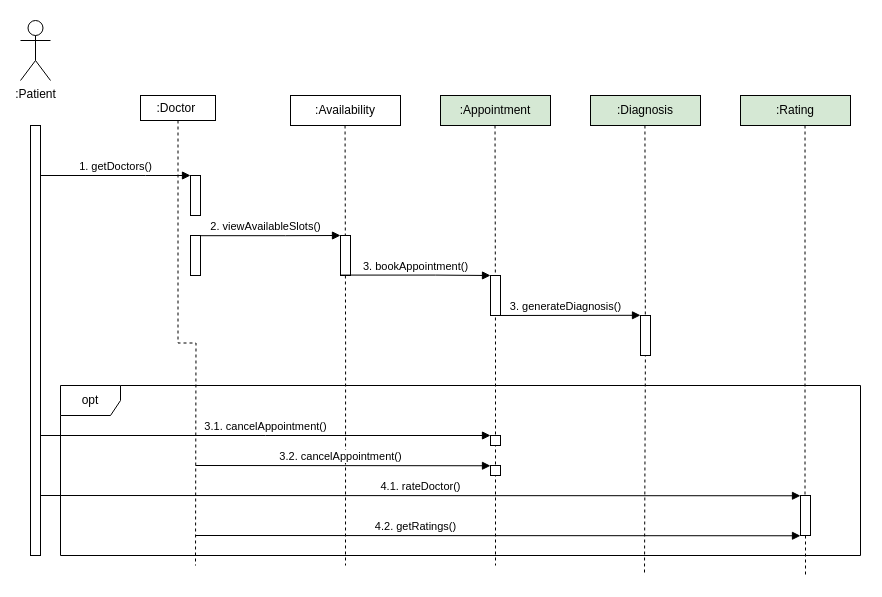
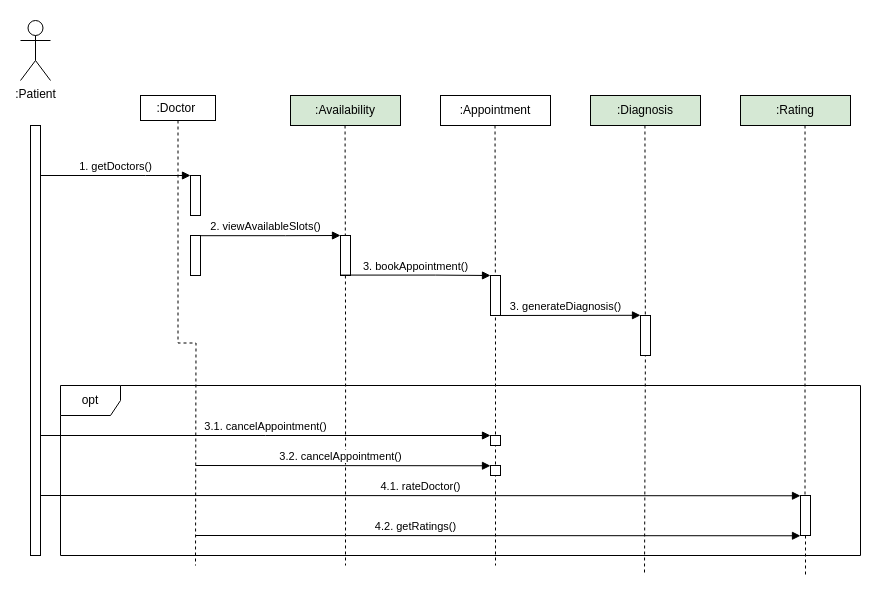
  <mxCell id="0" />
  <mxCell id="1" parent="0" />
  <mxCell id="2" value="" style="endArrow=none;html=1;edgeStyle=orthogonalEdgeStyle;rounded=0;exitX=0.5;exitY=1;exitDx=0;exitDy=0;dashed=1;" parent="1" edge="1"><mxGeometry relative="1" as="geometry"><mxPoint x="344.55" y="125" as="sourcePoint" /><mxPoint x="345" y="565" as="targetPoint" /><Array as="points" /></mxGeometry></mxCell>
  <mxCell id="3" value="" style="endArrow=none;html=1;edgeStyle=orthogonalEdgeStyle;rounded=0;exitX=0.5;exitY=1;exitDx=0;exitDy=0;dashed=1;" parent="1" source="7" edge="1"><mxGeometry relative="1" as="geometry"><mxPoint x="194.91" y="126" as="sourcePoint" /><mxPoint x="195" y="565" as="targetPoint" /><Array as="points" /></mxGeometry></mxCell>
  <mxCell id="4" value=":Patient" style="shape=umlActor;verticalLabelPosition=bottom;verticalAlign=top;html=1;" parent="1" vertex="1"><mxGeometry x="20" y="20" width="30" height="60" as="geometry" /></mxCell>
  <mxCell id="5" value="1. getDoctors()" style="html=1;verticalAlign=bottom;endArrow=block;edgeStyle=elbowEdgeStyle;elbow=horizontal;curved=0;rounded=0;" parent="1" source="14" edge="1"><mxGeometry relative="1" as="geometry"><mxPoint x="60" y="175" as="sourcePoint" /><Array as="points"><mxPoint x="145" y="175" /></Array><mxPoint x="190" y="175" as="targetPoint" /></mxGeometry></mxCell>
  <mxCell id="6" value="" style="html=1;points=[[0,0,0,0,5],[0,1,0,0,-5],[1,0,0,0,5],[1,1,0,0,-5]];perimeter=orthogonalPerimeter;outlineConnect=0;targetShapes=umlLifeline;portConstraint=eastwest;newEdgeStyle={&quot;curved&quot;:0,&quot;rounded&quot;:0};" parent="1" vertex="1"><mxGeometry x="190" y="175" width="10" height="40" as="geometry" /></mxCell>
  <mxCell id="7" value=":Doctor&amp;nbsp;" style="html=1;whiteSpace=wrap;" parent="1" vertex="1"><mxGeometry x="140" y="95" width="75" height="25" as="geometry" /></mxCell>
  <mxCell id="8" value="" style="html=1;points=[[0,0,0,0,5],[0,1,0,0,-5],[1,0,0,0,5],[1,1,0,0,-5]];perimeter=orthogonalPerimeter;outlineConnect=0;targetShapes=umlLifeline;portConstraint=eastwest;newEdgeStyle={&quot;curved&quot;:0,&quot;rounded&quot;:0};" parent="1" vertex="1"><mxGeometry x="340" y="235" width="10" height="40" as="geometry" /></mxCell>
- <mxCell id="9" value=":Appointment" style="html=1;whiteSpace=wrap;fillColor=#d5e8d4;" parent="1" vertex="1"><mxGeometry x="440" y="95" width="110" height="30" as="geometry" /></mxCell>
+ <mxCell id="9" value=":Appointment" style="html=1;whiteSpace=wrap;" parent="1" vertex="1"><mxGeometry x="440" y="95" width="110" height="30" as="geometry" /></mxCell>
  <mxCell id="10" value="2. viewAvailableSlots()" style="html=1;verticalAlign=bottom;endArrow=block;edgeStyle=elbowEdgeStyle;elbow=horizontal;curved=0;rounded=0;" parent="1" target="8" edge="1"><mxGeometry relative="1" as="geometry"><mxPoint x="190" y="235.2" as="sourcePoint" /><Array as="points"><mxPoint x="285" y="235" /></Array><mxPoint x="330" y="235" as="targetPoint" /><mxPoint as="offset" /></mxGeometry></mxCell>
- <mxCell id="11" value=":Availability" style="html=1;whiteSpace=wrap;" parent="1" vertex="1"><mxGeometry x="290" y="95" width="110" height="30" as="geometry" /></mxCell>
+ <mxCell id="11" value=":Availability" style="html=1;whiteSpace=wrap;fillColor=#d5e8d4;" parent="1" vertex="1"><mxGeometry x="290" y="95" width="110" height="30" as="geometry" /></mxCell>
  <mxCell id="12" value="" style="endArrow=none;html=1;edgeStyle=orthogonalEdgeStyle;rounded=0;exitX=0.5;exitY=1;exitDx=0;exitDy=0;dashed=1;" parent="1" edge="1"><mxGeometry relative="1" as="geometry"><mxPoint x="494.52" y="125" as="sourcePoint" /><mxPoint x="495" y="565" as="targetPoint" /><Array as="points" /></mxGeometry></mxCell>
  <mxCell id="13" value="" style="endArrow=none;html=1;edgeStyle=orthogonalEdgeStyle;rounded=0;dashed=1;" parent="1" target="14" edge="1"><mxGeometry relative="1" as="geometry"><mxPoint x="35" y="125" as="sourcePoint" /><mxPoint x="34.55" y="500" as="targetPoint" /><Array as="points"><mxPoint x="35" y="125" /></Array></mxGeometry></mxCell>
  <mxCell id="14" value="" style="html=1;points=[[0,0,0,0,5],[0,1,0,0,-5],[1,0,0,0,5],[1,1,0,0,-5]];perimeter=orthogonalPerimeter;outlineConnect=0;targetShapes=umlLifeline;portConstraint=eastwest;newEdgeStyle={&quot;curved&quot;:0,&quot;rounded&quot;:0};" parent="1" vertex="1"><mxGeometry x="30" y="125" width="10" height="430" as="geometry" /></mxCell>
  <mxCell id="15" value="" style="html=1;points=[[0,0,0,0,5],[0,1,0,0,-5],[1,0,0,0,5],[1,1,0,0,-5]];perimeter=orthogonalPerimeter;outlineConnect=0;targetShapes=umlLifeline;portConstraint=eastwest;newEdgeStyle={&quot;curved&quot;:0,&quot;rounded&quot;:0};" parent="1" vertex="1"><mxGeometry x="190" y="235" width="10" height="40" as="geometry" /></mxCell>
  <mxCell id="16" value=":Rating" style="html=1;whiteSpace=wrap;fillColor=#d5e8d4;" parent="1" vertex="1"><mxGeometry x="740" y="95" width="110" height="30" as="geometry" /></mxCell>
  <mxCell id="17" value="3. bookAppointment()" style="html=1;verticalAlign=bottom;endArrow=block;edgeStyle=elbowEdgeStyle;elbow=horizontal;curved=0;rounded=0;" parent="1" edge="1"><mxGeometry x="-0.003" relative="1" as="geometry"><mxPoint x="340" y="274.58" as="sourcePoint" /><Array as="points"><mxPoint x="435" y="274.38" /></Array><mxPoint x="490" y="275" as="targetPoint" /><mxPoint as="offset" /></mxGeometry></mxCell>
  <mxCell id="18" value="" style="html=1;points=[[0,0,0,0,5],[0,1,0,0,-5],[1,0,0,0,5],[1,1,0,0,-5]];perimeter=orthogonalPerimeter;outlineConnect=0;targetShapes=umlLifeline;portConstraint=eastwest;newEdgeStyle={&quot;curved&quot;:0,&quot;rounded&quot;:0};" parent="1" vertex="1"><mxGeometry x="490" y="275" width="10" height="40" as="geometry" /></mxCell>
  <mxCell id="19" value="" style="endArrow=none;html=1;edgeStyle=orthogonalEdgeStyle;rounded=0;exitX=0.5;exitY=1;exitDx=0;exitDy=0;dashed=1;" parent="1" source="27" edge="1"><mxGeometry relative="1" as="geometry"><mxPoint x="804.52" y="155" as="sourcePoint" /><mxPoint x="805" y="575" as="targetPoint" /><Array as="points" /></mxGeometry></mxCell>
  <mxCell id="20" value="4.1. rateDoctor()" style="html=1;verticalAlign=bottom;endArrow=block;edgeStyle=elbowEdgeStyle;elbow=vertical;curved=0;rounded=0;" parent="1" edge="1"><mxGeometry relative="1" as="geometry"><mxPoint x="40" y="495" as="sourcePoint" /><Array as="points"><mxPoint x="155" y="495.27" /></Array><mxPoint x="800" y="495" as="targetPoint" /><mxPoint as="offset" /></mxGeometry></mxCell>
  <mxCell id="21" value="3.1. cancelAppointment()" style="html=1;verticalAlign=bottom;endArrow=block;edgeStyle=elbowEdgeStyle;elbow=horizontal;curved=0;rounded=0;" parent="1" edge="1"><mxGeometry x="0.001" relative="1" as="geometry"><mxPoint x="40" y="435" as="sourcePoint" /><Array as="points"><mxPoint x="265" y="434.8" /></Array><mxPoint x="490" y="435" as="targetPoint" /><mxPoint as="offset" /></mxGeometry></mxCell>
  <mxCell id="22" value="opt" style="shape=umlFrame;whiteSpace=wrap;html=1;pointerEvents=0;" parent="1" vertex="1"><mxGeometry x="60" y="385" width="800" height="170" as="geometry" /></mxCell>
  <mxCell id="23" value=":Diagnosis" style="html=1;whiteSpace=wrap;fillColor=#d5e8d4;" parent="1" vertex="1"><mxGeometry x="590" y="95" width="110" height="30" as="geometry" /></mxCell>
  <mxCell id="24" value="" style="endArrow=none;html=1;edgeStyle=orthogonalEdgeStyle;rounded=0;exitX=0.5;exitY=1;exitDx=0;exitDy=0;dashed=1;" parent="1" edge="1"><mxGeometry relative="1" as="geometry"><mxPoint x="644.44" y="125" as="sourcePoint" /><mxPoint x="644" y="575" as="targetPoint" /><Array as="points" /></mxGeometry></mxCell>
  <mxCell id="25" value="4.2. getRatings()" style="html=1;verticalAlign=bottom;endArrow=block;edgeStyle=elbowEdgeStyle;elbow=vertical;curved=0;rounded=0;" parent="1" edge="1"><mxGeometry x="-0.273" relative="1" as="geometry"><mxPoint x="195" y="535" as="sourcePoint" /><Array as="points"><mxPoint x="490" y="535.27" /></Array><mxPoint x="800" y="535" as="targetPoint" /><mxPoint as="offset" /></mxGeometry></mxCell>
  <mxCell id="26" value="" style="endArrow=none;html=1;edgeStyle=orthogonalEdgeStyle;rounded=0;exitX=0.5;exitY=1;exitDx=0;exitDy=0;dashed=1;" parent="1" target="27" edge="1"><mxGeometry relative="1" as="geometry"><mxPoint x="804.52" y="125" as="sourcePoint" /><mxPoint x="804.52" y="495" as="targetPoint" /><Array as="points"><mxPoint x="805" y="335" /><mxPoint x="805" y="335" /></Array></mxGeometry></mxCell>
  <mxCell id="27" value="" style="html=1;points=[[0,0,0,0,5],[0,1,0,0,-5],[1,0,0,0,5],[1,1,0,0,-5]];perimeter=orthogonalPerimeter;outlineConnect=0;targetShapes=umlLifeline;portConstraint=eastwest;newEdgeStyle={&quot;curved&quot;:0,&quot;rounded&quot;:0};" parent="1" vertex="1"><mxGeometry x="800" y="495" width="10" height="40" as="geometry" /></mxCell>
  <mxCell id="28" value="3. generateDiagnosis()" style="html=1;verticalAlign=bottom;endArrow=block;edgeStyle=elbowEdgeStyle;elbow=vertical;curved=0;rounded=0;" edge="1" parent="1"><mxGeometry x="-0.003" relative="1" as="geometry"><mxPoint x="490" y="315" as="sourcePoint" /><Array as="points"><mxPoint x="585" y="314.8" /></Array><mxPoint x="640" y="315" as="targetPoint" /><mxPoint as="offset" /></mxGeometry></mxCell>
  <mxCell id="29" value="" style="html=1;points=[[0,0,0,0,5],[0,1,0,0,-5],[1,0,0,0,5],[1,1,0,0,-5]];perimeter=orthogonalPerimeter;outlineConnect=0;targetShapes=umlLifeline;portConstraint=eastwest;newEdgeStyle={&quot;curved&quot;:0,&quot;rounded&quot;:0};" vertex="1" parent="1"><mxGeometry x="640" y="315" width="10" height="40" as="geometry" /></mxCell>
  <mxCell id="30" value="3.2. cancelAppointment()" style="html=1;verticalAlign=bottom;endArrow=block;edgeStyle=elbowEdgeStyle;elbow=vertical;curved=0;rounded=0;" edge="1" parent="1"><mxGeometry x="-0.017" relative="1" as="geometry"><mxPoint x="195" y="465" as="sourcePoint" /><Array as="points"><mxPoint x="490" y="465.27" /></Array><mxPoint x="490" y="465" as="targetPoint" /><mxPoint as="offset" /></mxGeometry></mxCell>
  <mxCell id="31" value="" style="html=1;points=[[0,0,0,0,5],[0,1,0,0,-5],[1,0,0,0,5],[1,1,0,0,-5]];perimeter=orthogonalPerimeter;outlineConnect=0;targetShapes=umlLifeline;portConstraint=eastwest;newEdgeStyle={&quot;curved&quot;:0,&quot;rounded&quot;:0};" vertex="1" parent="1"><mxGeometry x="490" y="435" width="10" height="10" as="geometry" /></mxCell>
  <mxCell id="32" value="" style="html=1;points=[[0,0,0,0,5],[0,1,0,0,-5],[1,0,0,0,5],[1,1,0,0,-5]];perimeter=orthogonalPerimeter;outlineConnect=0;targetShapes=umlLifeline;portConstraint=eastwest;newEdgeStyle={&quot;curved&quot;:0,&quot;rounded&quot;:0};" vertex="1" parent="1"><mxGeometry x="490" y="465" width="10" height="10" as="geometry" /></mxCell>
